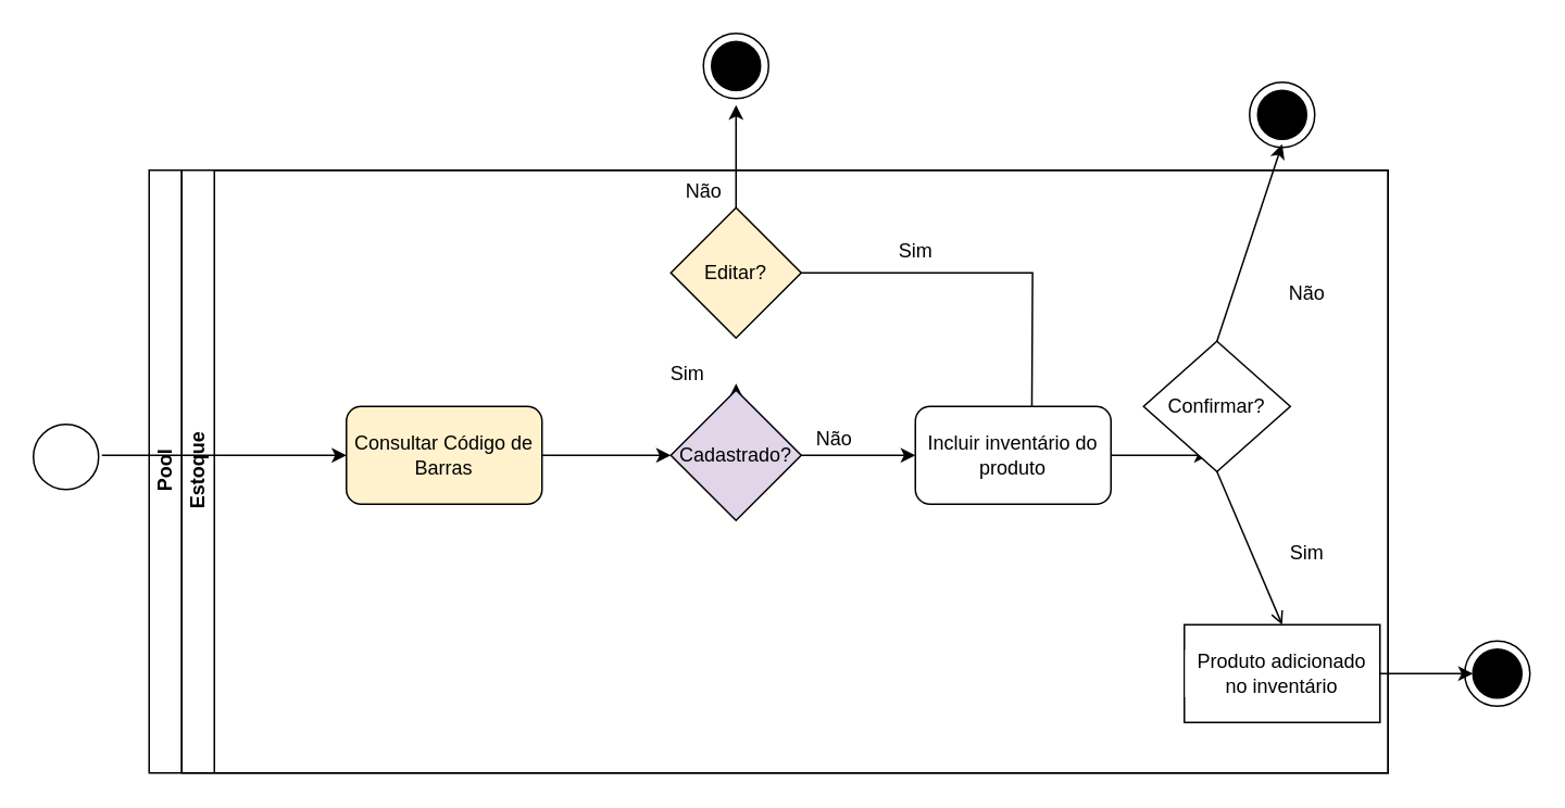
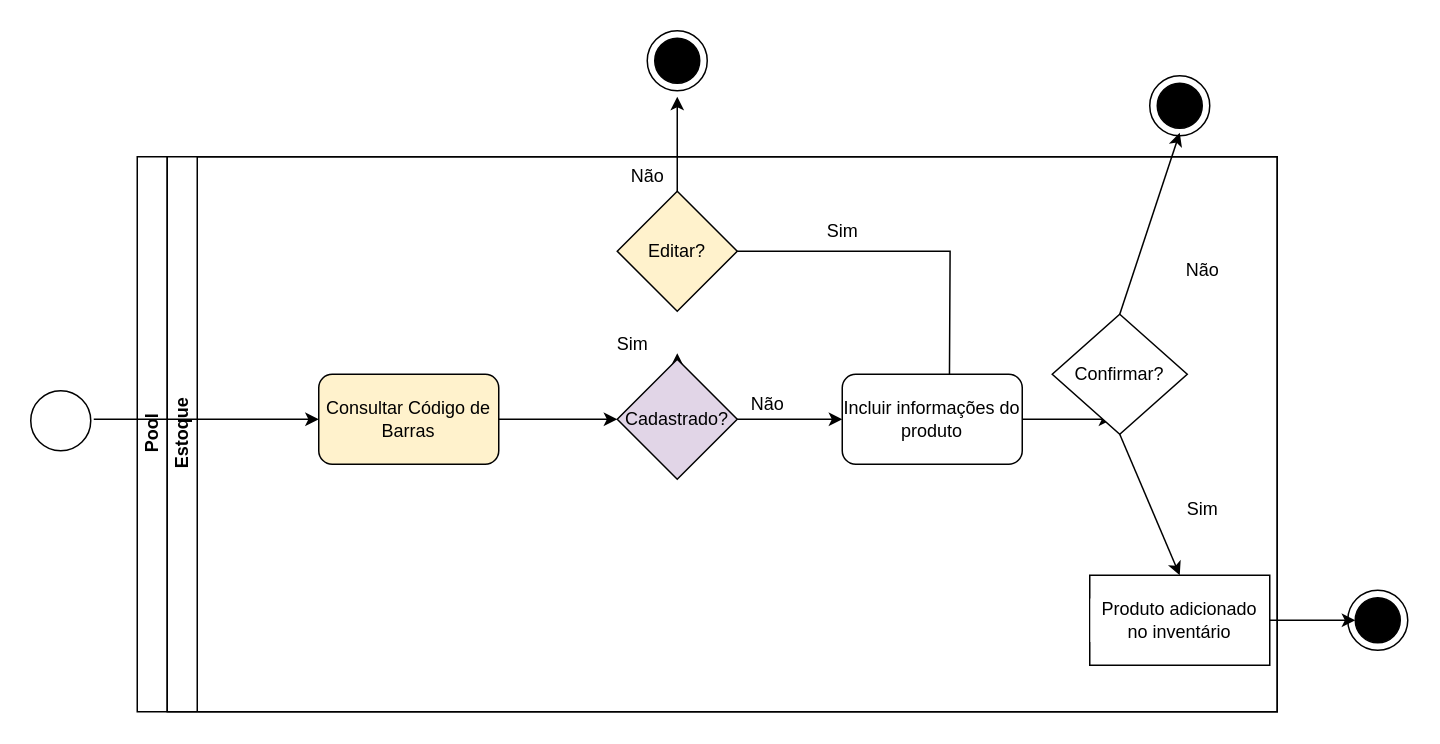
  <mxCell id="0" />
  <mxCell id="1" parent="0" />
  <mxCell id="2" value="" style="ellipse;whiteSpace=wrap;html=1;aspect=fixed;" parent="1" vertex="1"><mxGeometry x="20" y="260" width="40" height="40" as="geometry" /></mxCell>
  <mxCell id="3" value="" style="endArrow=classic;html=1;exitX=0.5;exitY=0;exitDx=0;exitDy=0;" parent="1" source="18" edge="1"><mxGeometry width="50" height="50" relative="1" as="geometry"><mxPoint x="431" y="295" as="sourcePoint" /><mxPoint x="451" y="235" as="targetPoint" /></mxGeometry></mxCell>
  <mxCell id="4" value="" style="ellipse;whiteSpace=wrap;html=1;aspect=fixed;labelBackgroundColor=#FFFFFF;strokeColor=#000000;fillColor=#FFFFFF;gradientColor=none;" parent="1" vertex="1"><mxGeometry x="766" y="50" width="40" height="40" as="geometry" /></mxCell>
  <mxCell id="5" value="" style="ellipse;whiteSpace=wrap;html=1;aspect=fixed;labelBackgroundColor=#FFFFFF;strokeColor=#000000;fillColor=#000000;gradientColor=none;" parent="1" vertex="1"><mxGeometry x="771" y="55" width="30" height="30" as="geometry" /></mxCell>
  <mxCell id="6" value="" style="ellipse;whiteSpace=wrap;html=1;aspect=fixed;labelBackgroundColor=#FFFFFF;strokeColor=#000000;fillColor=#FFFFFF;gradientColor=none;" parent="1" vertex="1"><mxGeometry x="898" y="393" width="40" height="40" as="geometry" /></mxCell>
  <mxCell id="7" value="" style="ellipse;whiteSpace=wrap;html=1;aspect=fixed;labelBackgroundColor=#FFFFFF;strokeColor=#000000;fillColor=#000000;gradientColor=none;" parent="1" vertex="1"><mxGeometry x="903" y="398" width="30" height="30" as="geometry" /></mxCell>
  <mxCell id="8" value="" style="edgeStyle=orthogonalEdgeStyle;rounded=0;orthogonalLoop=1;jettySize=auto;html=1;" parent="1" source="29" target="7" edge="1"><mxGeometry relative="1" as="geometry" /></mxCell>
  <mxCell id="9" value="Pool" style="swimlane;html=1;childLayout=stackLayout;resizeParent=1;resizeParentMax=0;horizontal=0;startSize=20;horizontalStack=0;" parent="1" vertex="1"><mxGeometry x="91" y="104" width="760" height="370" as="geometry"><mxRectangle x="120" y="226" width="30" height="50" as="alternateBounds" /></mxGeometry></mxCell>
  <mxCell id="10" value="Estoque" style="swimlane;html=1;startSize=20;horizontal=0;" parent="9" vertex="1"><mxGeometry x="20" width="740" height="370" as="geometry"><mxRectangle x="20" width="780" height="20" as="alternateBounds" /></mxGeometry></mxCell>
  <mxCell id="11" value="Não" style="text;html=1;align=center;verticalAlign=middle;resizable=0;points=[];autosize=1;" parent="10" vertex="1"><mxGeometry x="300" y="3" width="40" height="20" as="geometry" /></mxCell>
  <mxCell id="12" value="" style="endArrow=classic;html=1;exitX=1;exitY=0.5;exitDx=0;exitDy=0;" parent="10" source="17" edge="1"><mxGeometry width="50" height="50" relative="1" as="geometry"><mxPoint x="220" y="175" as="sourcePoint" /><mxPoint x="300" y="175" as="targetPoint" /></mxGeometry></mxCell>
  <mxCell id="13" value="Sim" style="text;html=1;align=center;verticalAlign=middle;resizable=0;points=[];autosize=1;" parent="10" vertex="1"><mxGeometry x="430" y="40" width="40" height="20" as="geometry" /></mxCell>
  <mxCell id="14" value="Não" style="text;html=1;align=center;verticalAlign=middle;resizable=0;points=[];autosize=1;" parent="10" vertex="1"><mxGeometry x="670" y="66" width="40" height="20" as="geometry" /></mxCell>
  <mxCell id="15" value="Sim" style="text;html=1;align=center;verticalAlign=middle;resizable=0;points=[];autosize=1;" parent="10" vertex="1"><mxGeometry x="290" y="115" width="40" height="20" as="geometry" /></mxCell>
  <mxCell id="16" value="Não" style="text;html=1;align=center;verticalAlign=middle;resizable=0;points=[];autosize=1;" parent="10" vertex="1"><mxGeometry x="380" y="155" width="40" height="20" as="geometry" /></mxCell>
  <mxCell id="17" value="Consultar Código de Barras" style="rounded=1;whiteSpace=wrap;html=1;fillColor=#fff2cc;" parent="10" vertex="1"><mxGeometry x="101" y="145" width="120" height="60" as="geometry" /></mxCell>
  <mxCell id="18" value="Cadastrado?" style="rhombus;whiteSpace=wrap;html=1;fillColor=#e1d5e7;" parent="10" vertex="1"><mxGeometry x="300" y="135" width="80" height="80" as="geometry" /></mxCell>
  <mxCell id="19" value="" style="edgeStyle=orthogonalEdgeStyle;rounded=0;orthogonalLoop=1;jettySize=auto;html=1;entryX=0.595;entryY=-0.002;entryDx=0;entryDy=0;entryPerimeter=0;" parent="10" source="21" edge="1"><mxGeometry relative="1" as="geometry"><mxPoint x="521.4" y="161.88" as="targetPoint" /></mxGeometry></mxCell>
  <mxCell id="20" value="" style="edgeStyle=orthogonalEdgeStyle;rounded=0;orthogonalLoop=1;jettySize=auto;html=1;" parent="10" source="21" edge="1"><mxGeometry relative="1" as="geometry"><mxPoint x="340" y="-40" as="targetPoint" /></mxGeometry></mxCell>
  <mxCell id="21" value="Editar?" style="rhombus;whiteSpace=wrap;html=1;fillColor=#fff2cc;" parent="10" vertex="1"><mxGeometry x="300" y="23" width="80" height="80" as="geometry" /></mxCell>
  <mxCell id="22" value="" style="endArrow=classic;html=1;exitX=1;exitY=0.5;exitDx=0;exitDy=0;" parent="10" source="18" edge="1"><mxGeometry width="50" height="50" relative="1" as="geometry"><mxPoint x="380" y="195" as="sourcePoint" /><mxPoint x="450" y="175" as="targetPoint" /></mxGeometry></mxCell>
- <mxCell id="23" value="&lt;span style=&quot;&quot;&gt;Incluir inventário do produto&lt;/span&gt;" style="rounded=1;whiteSpace=wrap;html=1;labelBackgroundColor=#FFFFFF;fillColor=#FFFFFF;gradientColor=none;strokeColor=#000000;" parent="10" vertex="1"><mxGeometry x="450" y="145" width="120" height="60" as="geometry" /></mxCell>
+ <mxCell id="23" value="&lt;span style=&quot;&quot;&gt;Incluir informações do produto&lt;/span&gt;" style="rounded=1;whiteSpace=wrap;html=1;labelBackgroundColor=#FFFFFF;fillColor=#FFFFFF;gradientColor=none;strokeColor=#000000;" parent="10" vertex="1"><mxGeometry x="450" y="145" width="120" height="60" as="geometry" /></mxCell>
  <mxCell id="24" value="" style="endArrow=classic;html=1;exitX=1;exitY=0.5;exitDx=0;exitDy=0;" parent="10" source="23" edge="1"><mxGeometry width="50" height="50" relative="1" as="geometry"><mxPoint x="570" y="205" as="sourcePoint" /><mxPoint x="630" y="175" as="targetPoint" /></mxGeometry></mxCell>
  <mxCell id="25" value="Confirmar?" style="rhombus;whiteSpace=wrap;html=1;labelBackgroundColor=#FFFFFF;strokeColor=#000000;fillColor=#FFFFFF;gradientColor=none;" parent="10" vertex="1"><mxGeometry x="590" y="105" width="90" height="80" as="geometry" /></mxCell>
  <mxCell id="26" value="" style="endArrow=classic;html=1;exitX=0.5;exitY=0;exitDx=0;exitDy=0;" parent="10" source="25" edge="1"><mxGeometry width="50" height="50" relative="1" as="geometry"><mxPoint x="680" y="34" as="sourcePoint" /><mxPoint x="675" y="-16" as="targetPoint" /></mxGeometry></mxCell>
  <mxCell id="27" value="" style="endArrow=classic;html=1;exitX=1;exitY=0.5;exitDx=0;exitDy=0;entryX=0;entryY=0.5;entryDx=0;entryDy=0;" parent="10" edge="1"><mxGeometry width="50" height="50" relative="1" as="geometry"><mxPoint x="-49.0" y="175" as="sourcePoint" /><mxPoint x="101" y="175" as="targetPoint" /><Array as="points"><mxPoint x="91" y="175" /></Array></mxGeometry></mxCell>
  <mxCell id="28" value="Sim" style="text;html=1;align=center;verticalAlign=middle;resizable=0;points=[];autosize=1;" parent="10" vertex="1"><mxGeometry x="670" y="225" width="40" height="20" as="geometry" /></mxCell>
  <mxCell id="29" value="Produto adicionado no inventário" style="whiteSpace=wrap;html=1;labelBackgroundColor=#FFFFFF;strokeColor=#000000;fillColor=#FFFFFF;gradientColor=none;rounded=0;" parent="10" vertex="1"><mxGeometry x="615" y="279" width="120" height="60" as="geometry" /></mxCell>
- <mxCell id="30" value="" style="endArrow=open;html=1;exitX=0.5;exitY=1;exitDx=0;exitDy=0;entryX=0.5;entryY=0;entryDx=0;entryDy=0;" parent="10" source="25" target="29" edge="1"><mxGeometry width="50" height="50" relative="1" as="geometry"><mxPoint x="650" y="265" as="sourcePoint" /><mxPoint x="700" y="215" as="targetPoint" /></mxGeometry></mxCell>
+ <mxCell id="30" value="" style="endArrow=classic;html=1;exitX=0.5;exitY=1;exitDx=0;exitDy=0;entryX=0.5;entryY=0;entryDx=0;entryDy=0;" parent="10" source="25" target="29" edge="1"><mxGeometry width="50" height="50" relative="1" as="geometry"><mxPoint x="650" y="265" as="sourcePoint" /><mxPoint x="700" y="215" as="targetPoint" /></mxGeometry></mxCell>
  <mxCell id="31" value="" style="ellipse;whiteSpace=wrap;html=1;aspect=fixed;labelBackgroundColor=#FFFFFF;strokeColor=#000000;fillColor=#FFFFFF;gradientColor=none;" parent="1" vertex="1"><mxGeometry x="431" y="20" width="40" height="40" as="geometry" /></mxCell>
  <mxCell id="32" value="" style="ellipse;whiteSpace=wrap;html=1;aspect=fixed;labelBackgroundColor=#FFFFFF;strokeColor=#000000;fillColor=#000000;gradientColor=none;" parent="1" vertex="1"><mxGeometry x="436" y="25" width="30" height="30" as="geometry" /></mxCell>
